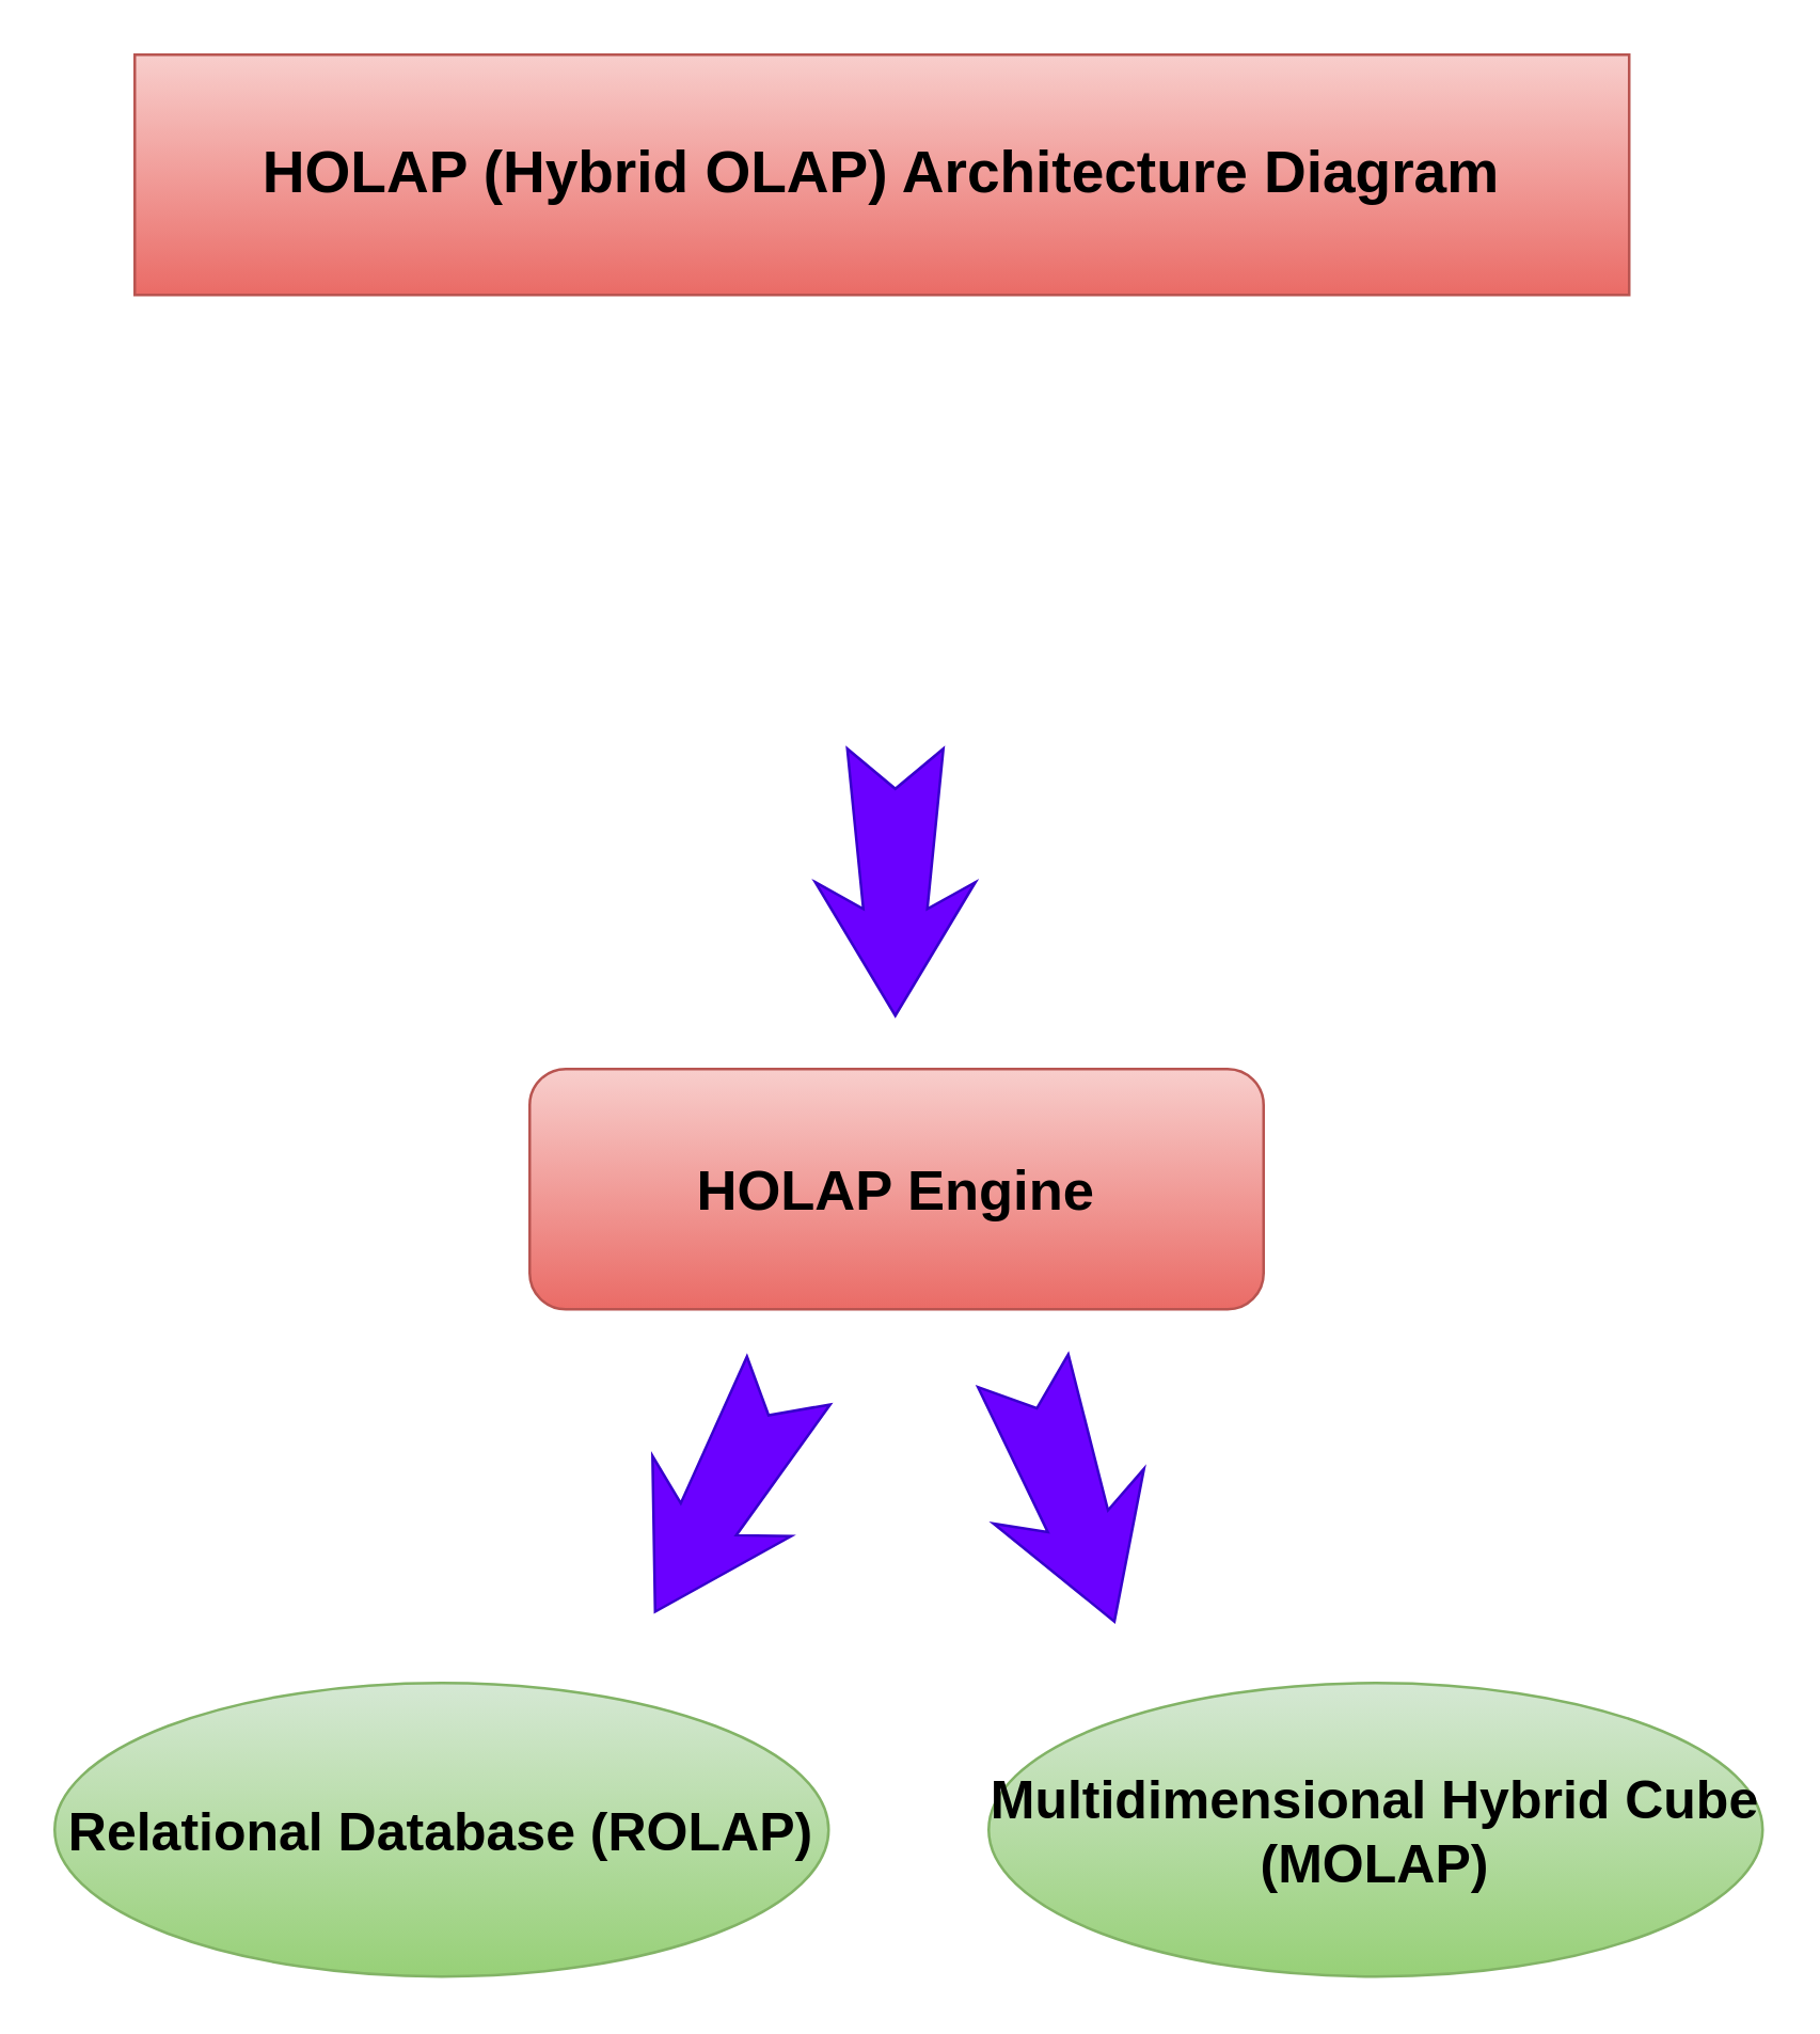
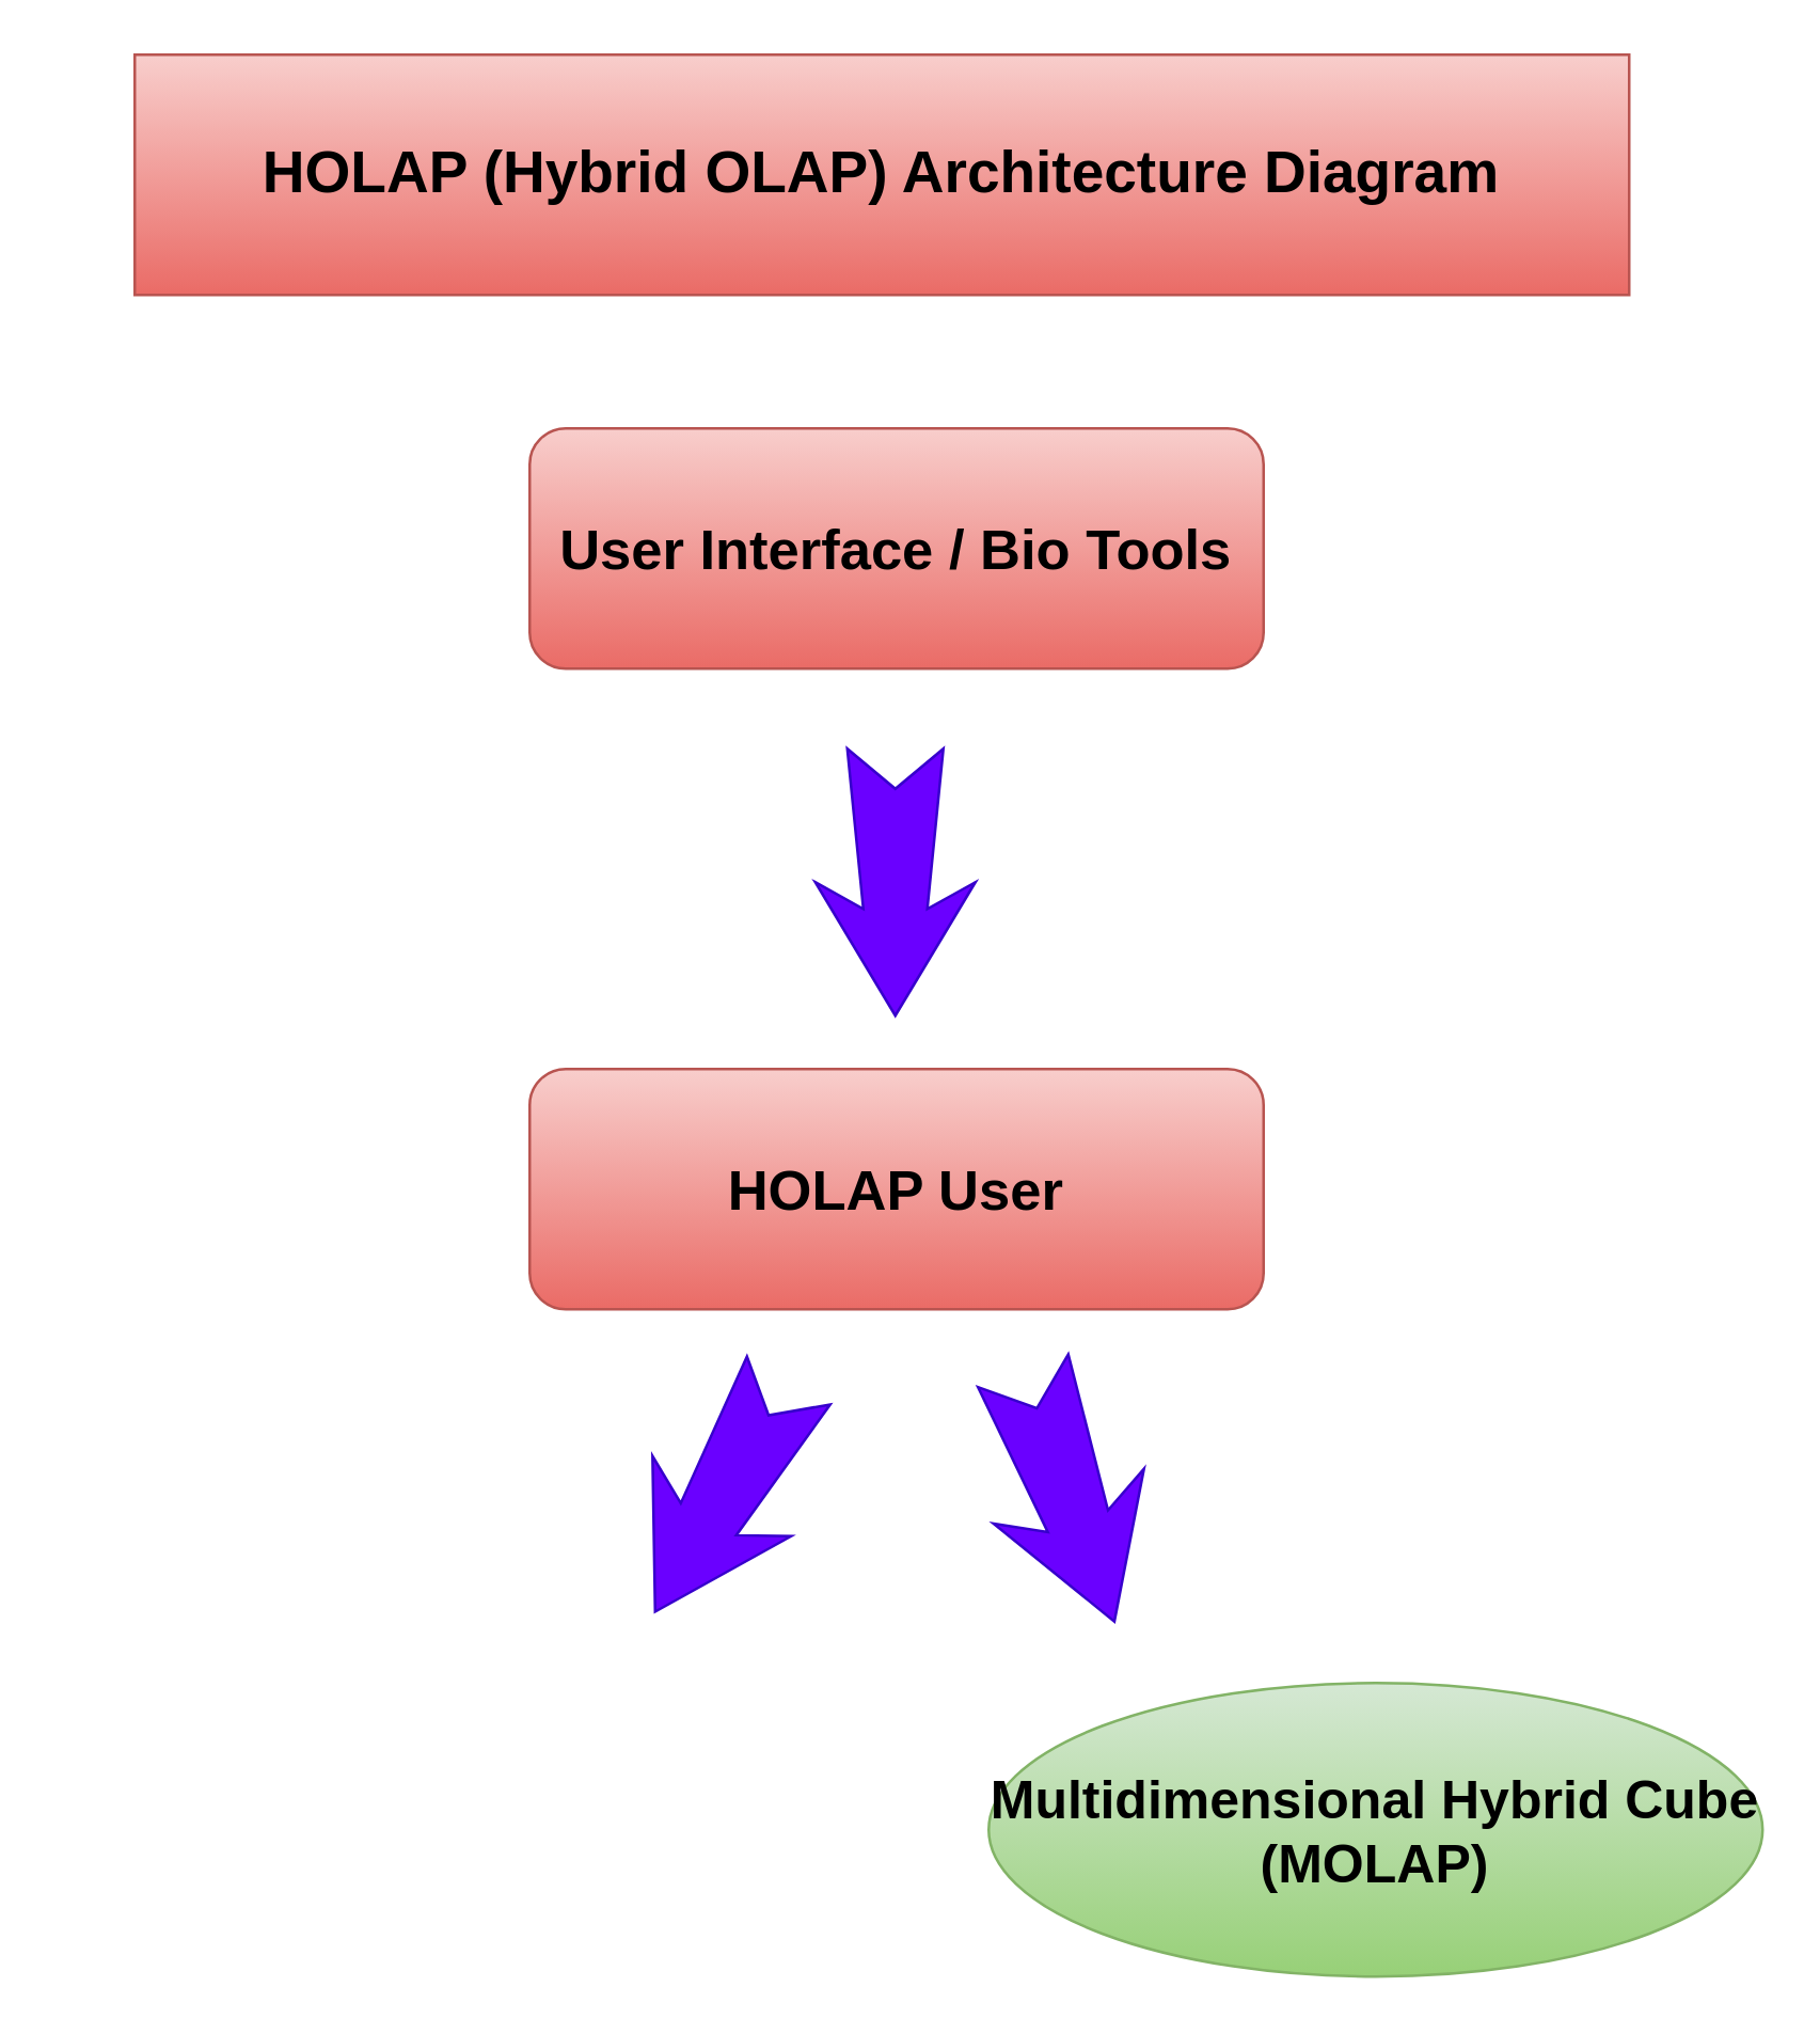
  <mxCell id="0" />
  <mxCell id="1" parent="0" />
  <mxCell id="2" value="" style="html=1;shadow=0;dashed=0;align=center;verticalAlign=middle;shape=mxgraph.arrows2.stylisedArrow;dy=0.6;dx=40;notch=15;feather=0.4;fillColor=#6a00ff;fontColor=#ffffff;strokeColor=#3700CC;rotation=90;" vertex="1" parent="1"><mxGeometry x="285" y="300" width="100" height="60" as="geometry" /></mxCell>
- <mxCell id="4" value="&lt;font style=&quot;font-size: 21px;&quot;&gt;&lt;b style=&quot;&quot;&gt;HOLAP Engine&lt;/b&gt;&lt;/font&gt;" style="rounded=1;whiteSpace=wrap;html=1;fillColor=#f8cecc;strokeColor=#b85450;gradientColor=#ea6b66;" vertex="1" parent="1"><mxGeometry x="198" y="400" width="275" height="90" as="geometry" /></mxCell>
+ <mxCell id="3" value="&lt;font style=&quot;font-size: 21px;&quot;&gt;&lt;b style=&quot;&quot;&gt;User Interface / Bio Tools&lt;/b&gt;&lt;/font&gt;" style="rounded=1;whiteSpace=wrap;html=1;fillColor=#f8cecc;strokeColor=#b85450;gradientColor=#ea6b66;" vertex="1" parent="1"><mxGeometry x="198" y="160" width="275" height="90" as="geometry" /></mxCell>
+ <mxCell id="4" value="&lt;font style=&quot;font-size: 21px;&quot;&gt;&lt;b style=&quot;&quot;&gt;HOLAP User&lt;/b&gt;&lt;/font&gt;" style="rounded=1;whiteSpace=wrap;html=1;fillColor=#f8cecc;strokeColor=#b85450;gradientColor=#ea6b66;" vertex="1" parent="1"><mxGeometry x="198" y="400" width="275" height="90" as="geometry" /></mxCell>
  <mxCell id="5" value="&lt;span style=&quot;font-size: 20px;&quot;&gt;&lt;b&gt;Multidimensional Hybrid Cube&lt;/b&gt;&lt;/span&gt;&lt;div&gt;&lt;span style=&quot;font-size: 20px;&quot;&gt;&lt;b&gt;(MOLAP)&lt;/b&gt;&lt;/span&gt;&lt;/div&gt;" style="ellipse;whiteSpace=wrap;html=1;fillColor=#d5e8d4;gradientColor=#97d077;strokeColor=#82b366;" vertex="1" parent="1"><mxGeometry x="370" y="630" width="290" height="110" as="geometry" /></mxCell>
  <mxCell id="6" value="" style="html=1;shadow=0;dashed=0;align=center;verticalAlign=middle;shape=mxgraph.arrows2.stylisedArrow;dy=0.6;dx=40;notch=15;feather=0.4;fillColor=#6a00ff;fontColor=#ffffff;strokeColor=#3700CC;rotation=120;" vertex="1" parent="1"><mxGeometry x="220" y="530" width="100" height="60" as="geometry" /></mxCell>
  <mxCell id="7" value="&lt;b&gt;&lt;font style=&quot;font-size: 22px;&quot;&gt;HOLAP (Hybrid OLAP) Architecture Diagram&lt;/font&gt;&lt;/b&gt;" style="whiteSpace=wrap;html=1;fillColor=#f8cecc;strokeColor=#b85450;gradientColor=#ea6b66;rounded=0;" vertex="1" parent="1"><mxGeometry x="50" y="20" width="560" height="90" as="geometry" /></mxCell>
- <mxCell id="8" value="&lt;span style=&quot;font-size: 20px;&quot;&gt;&lt;b&gt;Relational Database (ROLAP)&lt;/b&gt;&lt;/span&gt;" style="ellipse;whiteSpace=wrap;html=1;fillColor=#d5e8d4;gradientColor=#97d077;strokeColor=#82b366;" vertex="1" parent="1"><mxGeometry x="20" y="630" width="290" height="110" as="geometry" /></mxCell>
  <mxCell id="9" value="" style="html=1;shadow=0;dashed=0;align=center;verticalAlign=middle;shape=mxgraph.arrows2.stylisedArrow;dy=0.6;dx=40;notch=15;feather=0.4;fillColor=#6a00ff;fontColor=#ffffff;strokeColor=#3700CC;rotation=70;" vertex="1" parent="1"><mxGeometry x="350" y="530" width="100" height="60" as="geometry" /></mxCell>
